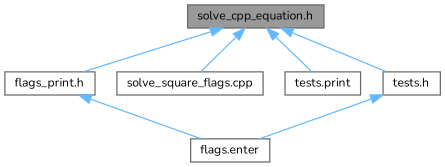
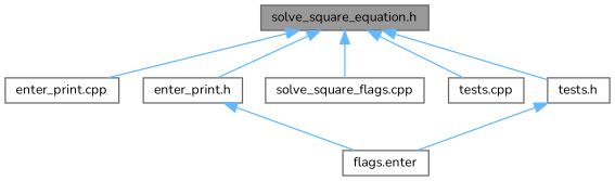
  digraph {
    fontname=Nunito
    node [color=grey40 fillcolor=white fontname=Nunito fontsize=10 shape=box style=filled]
    edge [color=steelblue1 dir=back fontname=Nunito fontsize=10 labelfontname=FreeSans labelfontsize=10 style=solid]
-   n1 [color=gray40 fillcolor=grey60 fontcolor=black height=0.2 label="solve_cpp_equation.h" width=0.4]
-   n3 [height=0.2 label="flags_print.h" width=0.4]
+   n1 [color=gray40 fillcolor=grey60 fontcolor=black height=0.2 label="solve_square_equation.h" width=0.4]
+   n2 [height=0.2 label="enter_print.cpp" width=0.4]
+   n3 [height=0.2 label="enter_print.h" width=0.4]
    n4 [height=0.2 label="solve_square_flags.cpp" width=0.4]
-   n5 [height=0.2 label="tests.print" width=0.4]
+   n5 [height=0.2 label="tests.cpp" width=0.4]
    n6 [height=0.2 label="tests.h" width=0.4]
    n7 [height=0.2 label="flags.enter" width=0.4]
+   n1 -> n2
    n1 -> n3
    n1 -> n4
    n1 -> n5
    n1 -> n6
    n3 -> n7
    n6 -> n7
  }
